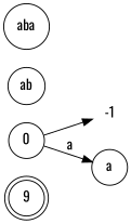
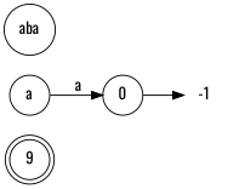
  digraph {
    fontname=Oswald
    rankdir=LR
    node [fontname=Oswald shape=circle]
    edge [fontname=Oswald]
    n1 [label=9 shape=doublecircle]
    -1 [color=white]
    0
    n4 [label=a]
-   n5 [label=ab]
    n6 [label=aba]
    0 -> -1
-   0 -> n4 [label=a]
+   n4 -> 0 [label=a]
  }
